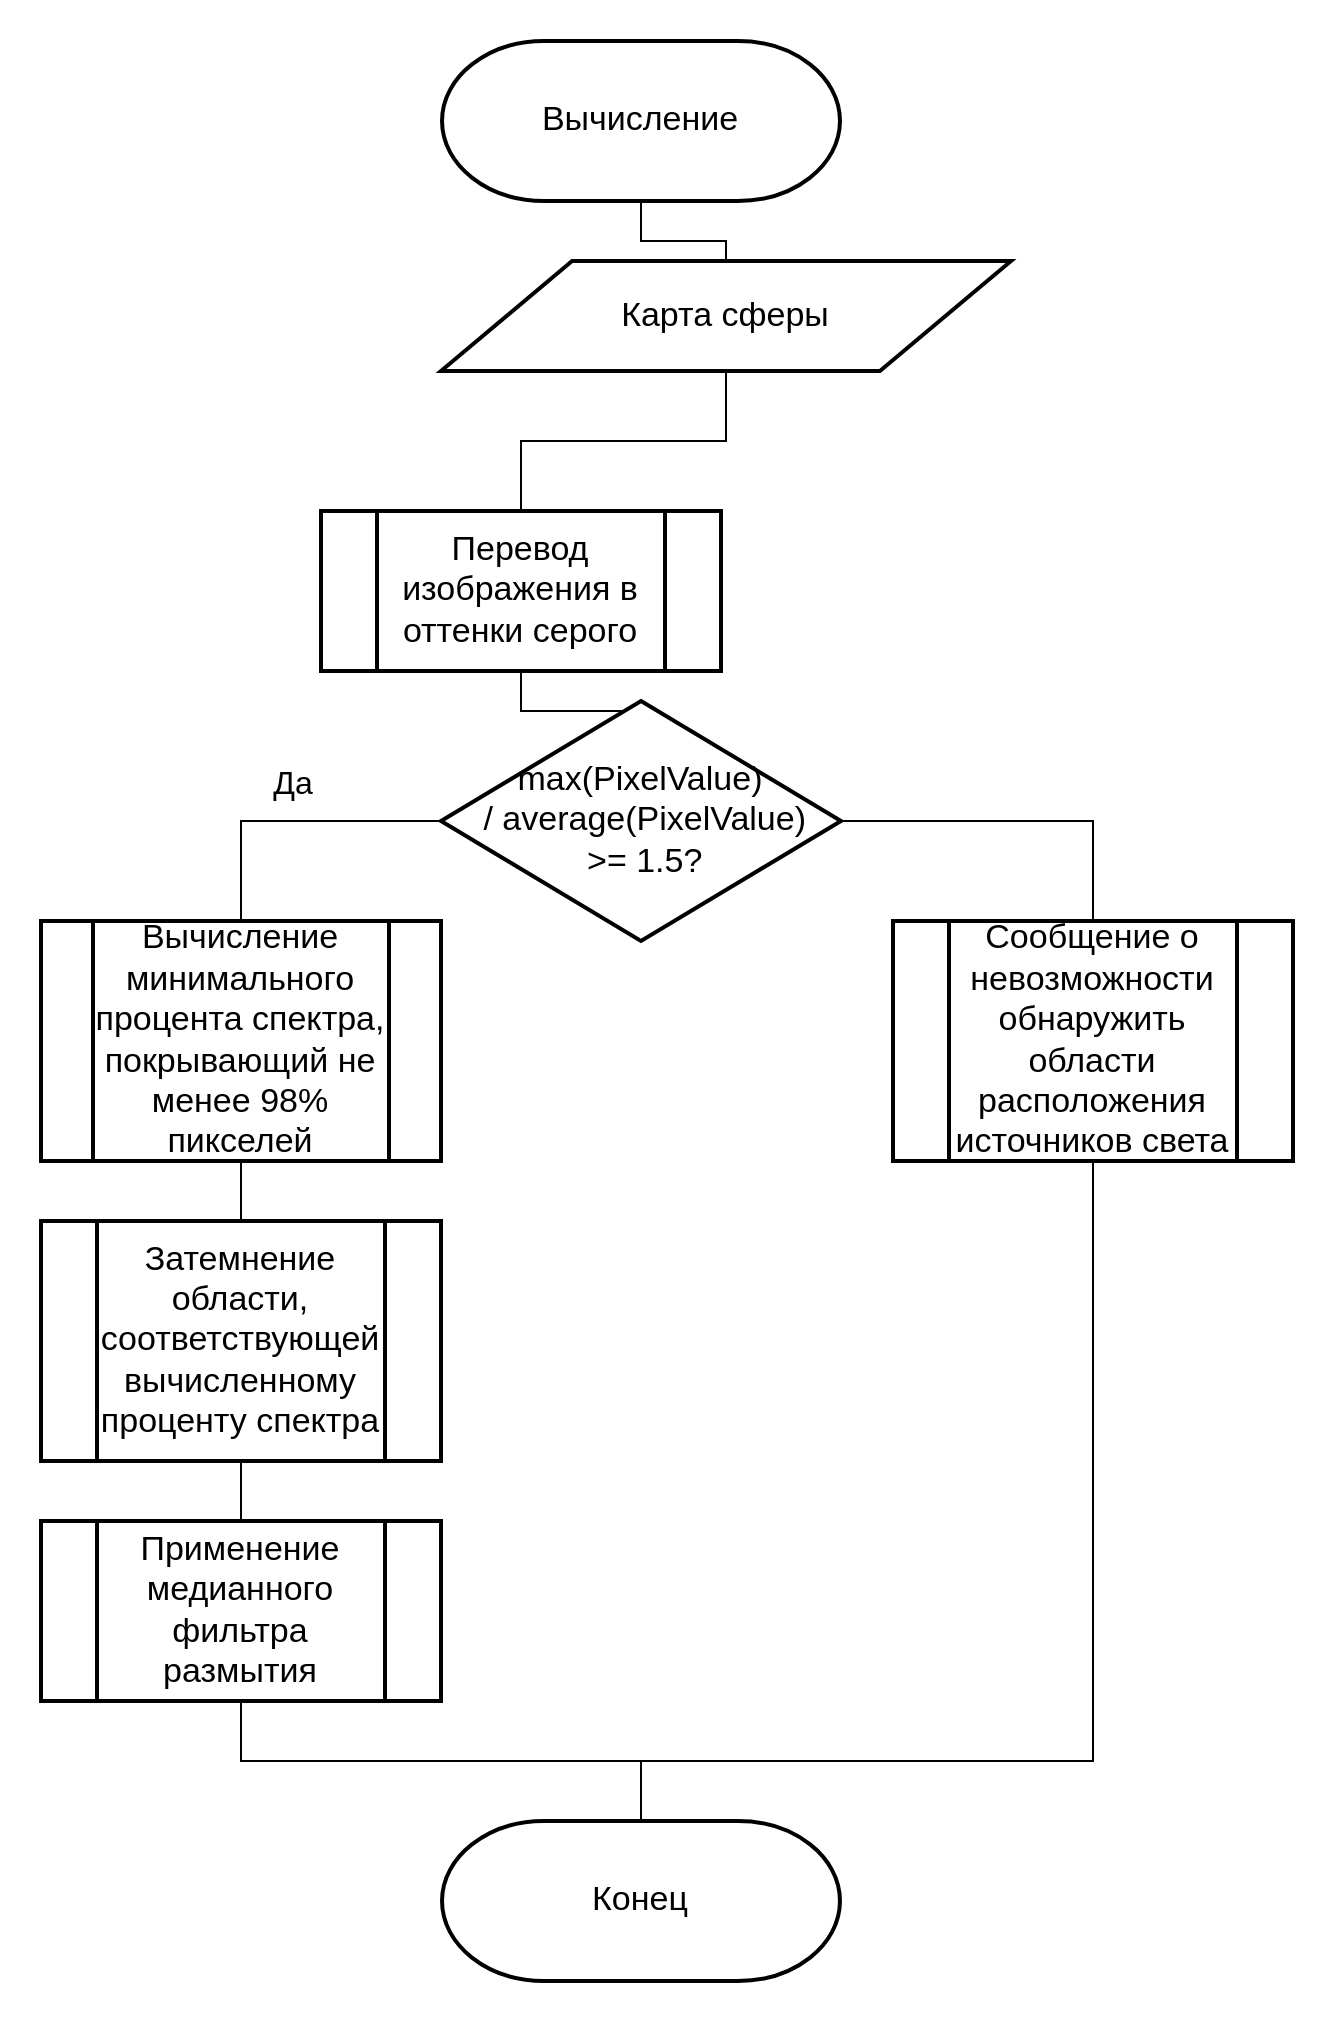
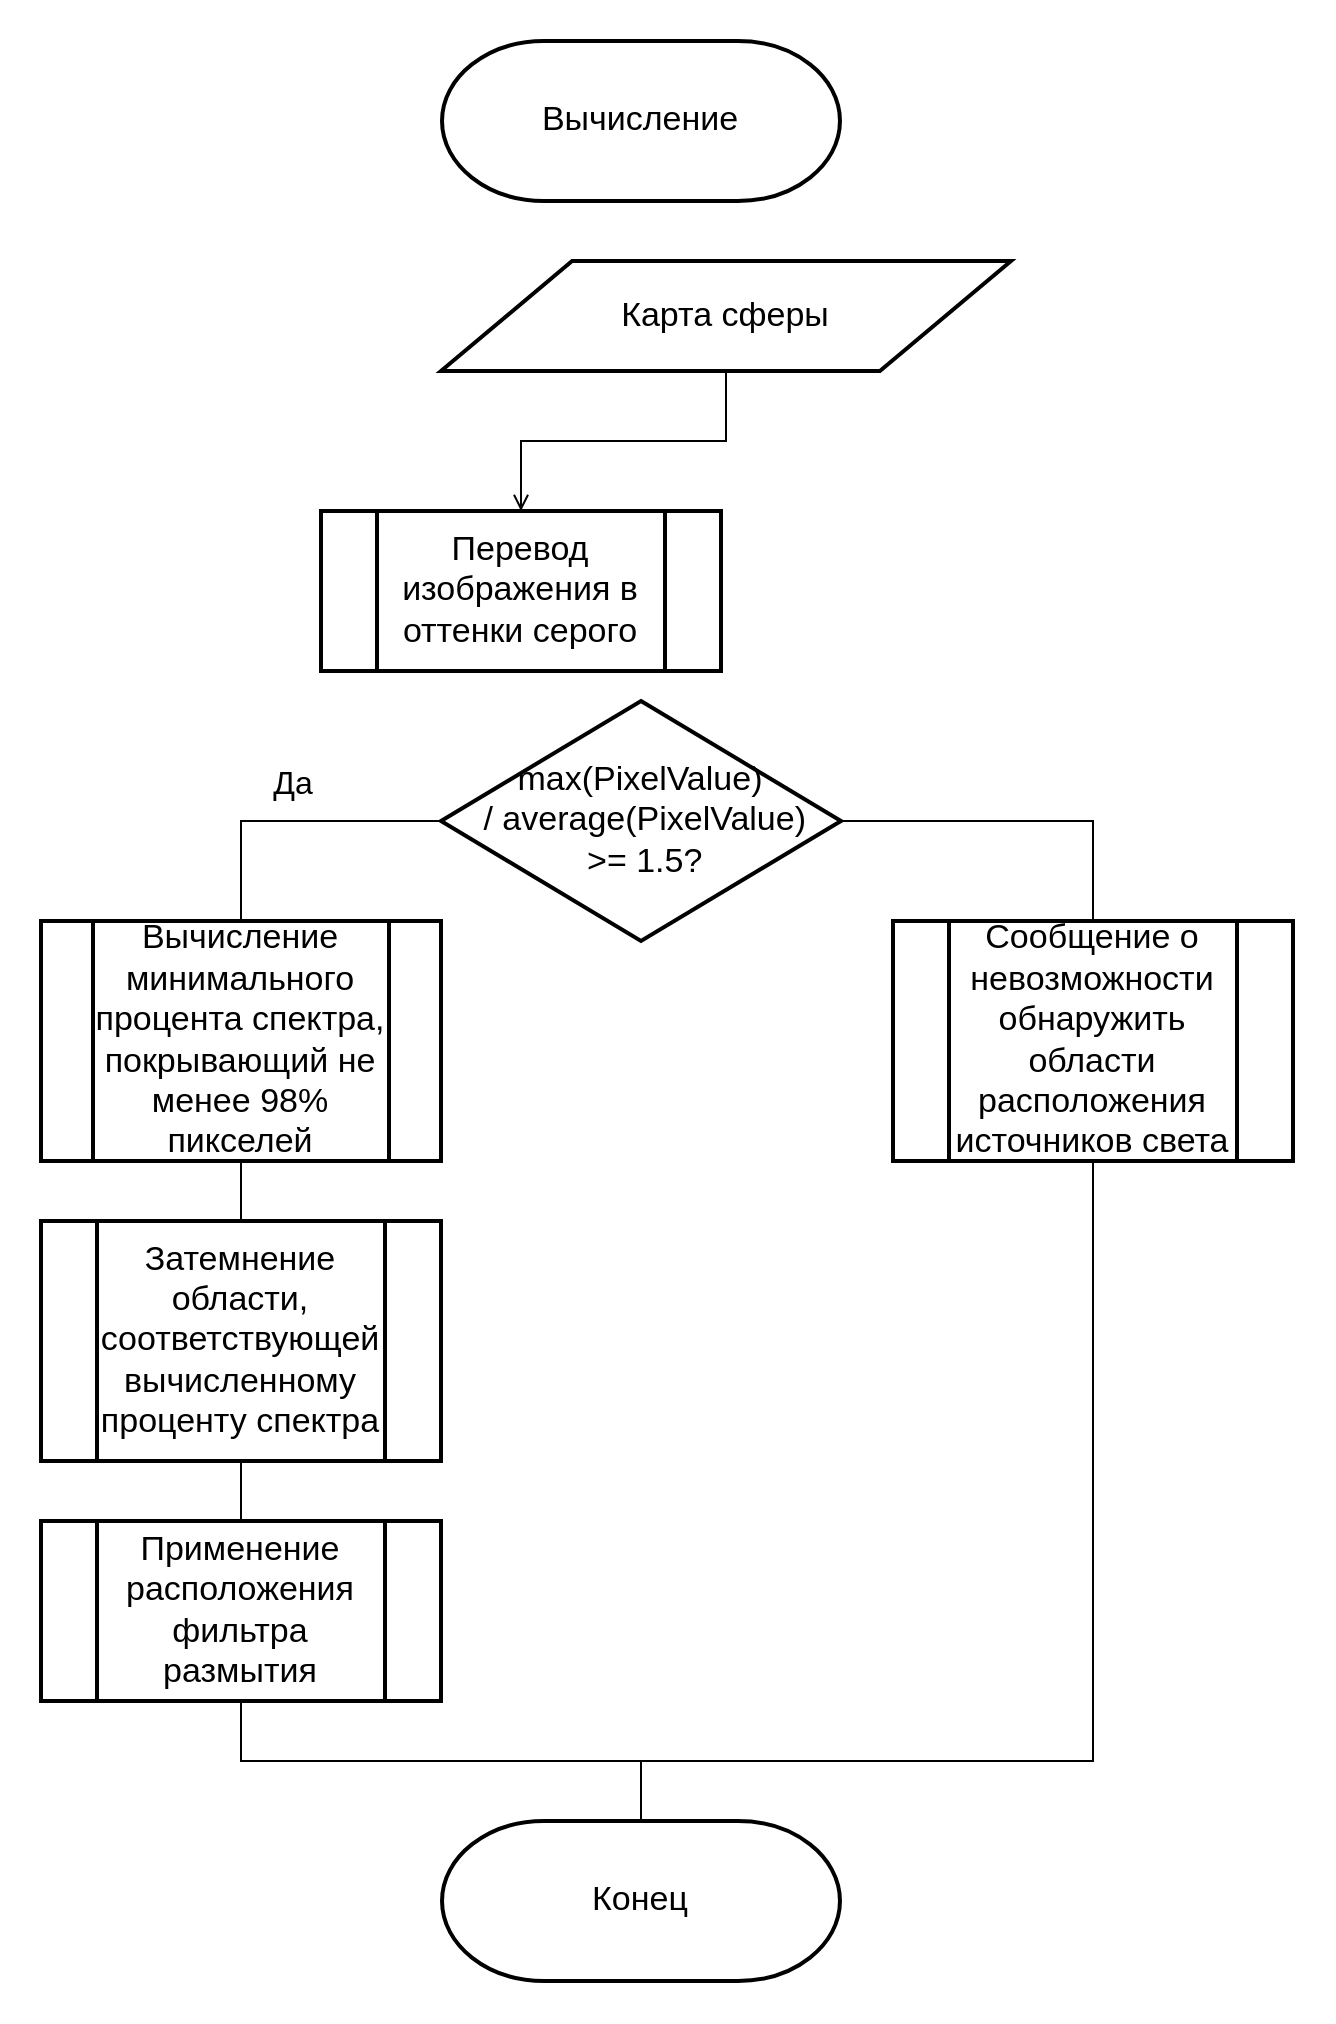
  <mxCell id="0" />
  <mxCell id="1" parent="0" />
- <mxCell id="2" style="edgeStyle=orthogonalEdgeStyle;rounded=0;orthogonalLoop=1;jettySize=auto;html=1;exitX=0.5;exitY=1;exitDx=0;exitDy=0;exitPerimeter=0;entryX=0.5;entryY=0;entryDx=0;entryDy=0;endArrow=none;endFill=0;" parent="1" source="3" target="5" edge="1"><mxGeometry relative="1" as="geometry" /></mxCell>
  <mxCell id="3" value="Вычисление" style="strokeWidth=2;html=1;shape=stencil(xVVNb4MwDP01HJmAaFV7nFh37GWTdnapC1FDgpysH/9+gYBaSukgl0kc8DO85+fYSsBSXUCFQRJJKDFg70GSfCGVXIJRZAObKRy8iFx4cuFq6ULQFWbGYUcgDluBLqMNqQOe+M60DFwWSNzUWbYOojf7Tf2wNFNSWhKupO5lbvKWDLi0/0ZnRxa9vDqZSxu7qLIKJRqkHno1t3FAkHx4K8XTlD49lPqOOt2/lL7nK8V+Smuf7sX3YvHEDm48jD2QW64mHpiXXMc+351XMwdyk92NyLHUImMLyNItZIec1I/cPSyygnq5B4kuXaojXqtnd/P9zH/HILi8YVgs5zMAZfaFWobuH7r0azqHcOY6JGWgbkOPXwDlGFqecC8g76X0CbG6gduzf1zuwsPxXc+mUfyjZZ8zzoTS+GQTLD6YswYdGU6W7hXhk6ndcyHc7TS2EAOCBnV3ZQP8Ag==);whiteSpace=wrap;fontSize=17;" parent="1" vertex="1"><mxGeometry x="195" y="20" width="250" height="80" as="geometry" /></mxCell>
- <mxCell id="4" style="edgeStyle=orthogonalEdgeStyle;rounded=0;orthogonalLoop=1;jettySize=auto;html=1;exitX=0.5;exitY=1;exitDx=0;exitDy=0;entryX=0.5;entryY=0;entryDx=0;entryDy=0;endArrow=none;endFill=0;" parent="1" source="5" target="7" edge="1"><mxGeometry relative="1" as="geometry" /></mxCell>
+ <mxCell id="4" style="edgeStyle=orthogonalEdgeStyle;rounded=0;orthogonalLoop=1;jettySize=auto;html=1;exitX=0.5;exitY=1;exitDx=0;exitDy=0;entryX=0.5;entryY=0;entryDx=0;entryDy=0;endArrow=open;endFill=0;" parent="1" source="5" target="7" edge="1"><mxGeometry relative="1" as="geometry" /></mxCell>
  <mxCell id="5" value="Карта сферы" style="shape=parallelogram;html=1;strokeWidth=2;perimeter=parallelogramPerimeter;whiteSpace=wrap;rounded=0;arcSize=12;size=0.23;fontSize=17;" parent="1" vertex="1"><mxGeometry x="220" y="130" width="285" height="55" as="geometry" /></mxCell>
- <mxCell id="6" style="edgeStyle=orthogonalEdgeStyle;rounded=0;orthogonalLoop=1;jettySize=auto;html=1;exitX=0.5;exitY=1;exitDx=0;exitDy=0;entryX=0.5;entryY=0;entryDx=0;entryDy=0;entryPerimeter=0;endArrow=none;endFill=0;" parent="1" source="7" target="11" edge="1"><mxGeometry relative="1" as="geometry"><mxPoint x="320" y="240" as="sourcePoint" /></mxGeometry></mxCell>
  <mxCell id="7" value="Перевод изображения в оттенки серого" style="verticalLabelPosition=middle;verticalAlign=middle;html=1;shape=process;whiteSpace=wrap;rounded=0;size=0.14;arcSize=6;strokeWidth=2;labelPosition=center;align=center;fontSize=17;" parent="1" vertex="1"><mxGeometry x="160" y="255" width="200" height="80" as="geometry" /></mxCell>
  <mxCell id="8" style="edgeStyle=orthogonalEdgeStyle;rounded=0;orthogonalLoop=1;jettySize=auto;html=1;exitX=0;exitY=0.5;exitDx=0;exitDy=0;exitPerimeter=0;entryX=0.5;entryY=0;entryDx=0;entryDy=0;endArrow=none;endFill=0;" parent="1" source="11" target="13" edge="1"><mxGeometry relative="1" as="geometry" /></mxCell>
  <mxCell id="9" value="Да" style="edgeLabel;html=1;align=center;verticalAlign=middle;resizable=0;points=[];fontSize=16;" parent="8" vertex="1" connectable="0"><mxGeometry y="-4" relative="1" as="geometry"><mxPoint y="-16" as="offset" /></mxGeometry></mxCell>
  <mxCell id="10" style="edgeStyle=orthogonalEdgeStyle;rounded=0;orthogonalLoop=1;jettySize=auto;html=1;exitX=1;exitY=0.5;exitDx=0;exitDy=0;exitPerimeter=0;entryX=0.5;entryY=0;entryDx=0;entryDy=0;endArrow=none;endFill=0;" parent="1" source="11" target="19" edge="1"><mxGeometry relative="1" as="geometry" /></mxCell>
  <mxCell id="11" value="max(PixelValue)&lt;br&gt;&amp;nbsp;/ average(PixelValue)&lt;br style=&quot;font-size: 17px;&quot;&gt;&amp;nbsp;&amp;gt;= 1.5?" style="strokeWidth=2;html=1;shape=mxgraph.flowchart.decision;whiteSpace=wrap;fontSize=17;verticalAlign=middle;" parent="1" vertex="1"><mxGeometry x="220" y="350" width="200" height="120" as="geometry" /></mxCell>
  <mxCell id="12" style="edgeStyle=orthogonalEdgeStyle;rounded=0;orthogonalLoop=1;jettySize=auto;html=1;exitX=0.5;exitY=1;exitDx=0;exitDy=0;entryX=0.5;entryY=0;entryDx=0;entryDy=0;endArrow=none;endFill=0;" parent="1" source="13" target="15" edge="1"><mxGeometry relative="1" as="geometry" /></mxCell>
  <mxCell id="13" value="Вычисление минимального процента спектра, покрывающий не менее 98% пикселей" style="verticalLabelPosition=middle;verticalAlign=middle;html=1;shape=process;whiteSpace=wrap;rounded=0;size=0.13;arcSize=6;strokeWidth=2;labelPosition=center;align=center;fontSize=17;" parent="1" vertex="1"><mxGeometry x="20" y="460" width="200" height="120" as="geometry" /></mxCell>
  <mxCell id="14" style="edgeStyle=orthogonalEdgeStyle;rounded=0;orthogonalLoop=1;jettySize=auto;html=1;exitX=0.5;exitY=1;exitDx=0;exitDy=0;entryX=0.5;entryY=0;entryDx=0;entryDy=0;endArrow=none;endFill=0;" parent="1" source="15" target="17" edge="1"><mxGeometry relative="1" as="geometry" /></mxCell>
  <mxCell id="15" value="Затемнение области, соответствующей вычисленному проценту спектра" style="verticalLabelPosition=middle;verticalAlign=middle;html=1;shape=process;whiteSpace=wrap;rounded=0;size=0.14;arcSize=6;strokeWidth=2;labelPosition=center;align=center;fontSize=17;" parent="1" vertex="1"><mxGeometry x="20" y="610" width="200" height="120" as="geometry" /></mxCell>
  <mxCell id="16" style="edgeStyle=orthogonalEdgeStyle;rounded=0;orthogonalLoop=1;jettySize=auto;html=1;exitX=0.5;exitY=1;exitDx=0;exitDy=0;entryX=0.5;entryY=0;entryDx=0;entryDy=0;entryPerimeter=0;endArrow=none;endFill=0;" parent="1" source="17" edge="1"><mxGeometry relative="1" as="geometry"><Array as="points"><mxPoint x="120" y="880" /><mxPoint x="320" y="880" /></Array><mxPoint x="320" y="930" as="targetPoint" /></mxGeometry></mxCell>
- <mxCell id="17" value="Применение медианного фильтра размытия" style="verticalLabelPosition=middle;verticalAlign=middle;html=1;shape=process;whiteSpace=wrap;rounded=0;size=0.14;arcSize=6;strokeWidth=2;labelPosition=center;align=center;fontSize=17;" parent="1" vertex="1"><mxGeometry x="20" y="760" width="200" height="90" as="geometry" /></mxCell>
+ <mxCell id="17" value="Применение расположения фильтра размытия" style="verticalLabelPosition=middle;verticalAlign=middle;html=1;shape=process;whiteSpace=wrap;rounded=0;size=0.14;arcSize=6;strokeWidth=2;labelPosition=center;align=center;fontSize=17;" parent="1" vertex="1"><mxGeometry x="20" y="760" width="200" height="90" as="geometry" /></mxCell>
  <mxCell id="18" style="edgeStyle=orthogonalEdgeStyle;rounded=0;orthogonalLoop=1;jettySize=auto;html=1;exitX=0.5;exitY=1;exitDx=0;exitDy=0;entryX=0.5;entryY=0;entryDx=0;entryDy=0;entryPerimeter=0;endArrow=none;endFill=0;" parent="1" source="19" edge="1"><mxGeometry relative="1" as="geometry"><Array as="points"><mxPoint x="546" y="880" /><mxPoint x="320" y="880" /></Array><mxPoint x="320" y="930" as="targetPoint" /></mxGeometry></mxCell>
  <mxCell id="19" value="Сообщение о невозможности обнаружить области расположения источников света" style="verticalLabelPosition=middle;verticalAlign=middle;html=1;shape=process;whiteSpace=wrap;rounded=0;size=0.14;arcSize=6;strokeWidth=2;labelPosition=center;align=center;fontSize=17;" parent="1" vertex="1"><mxGeometry x="446" y="460" width="200" height="120" as="geometry" /></mxCell>
  <mxCell id="20" value="Конец" style="strokeWidth=2;html=1;shape=stencil(xVVNb4MwDP01HJmAaFV7nFh37GWTdnapC1FDgpysH/9+gYBaSukgl0kc8DO85+fYSsBSXUCFQRJJKDFg70GSfCGVXIJRZAObKRy8iFx4cuFq6ULQFWbGYUcgDluBLqMNqQOe+M60DFwWSNzUWbYOojf7Tf2wNFNSWhKupO5lbvKWDLi0/0ZnRxa9vDqZSxu7qLIKJRqkHno1t3FAkHx4K8XTlD49lPqOOt2/lL7nK8V+Smuf7sX3YvHEDm48jD2QW64mHpiXXMc+351XMwdyk92NyLHUImMLyNItZIec1I/cPSyygnq5B4kuXaojXqtnd/P9zH/HILi8YVgs5zMAZfaFWobuH7r0azqHcOY6JGWgbkOPXwDlGFqecC8g76X0CbG6gduzf1zuwsPxXc+mUfyjZZ8zzoTS+GQTLD6YswYdGU6W7hXhk6ndcyHc7TS2EAOCBnV3ZQP8Ag==);whiteSpace=wrap;fontSize=17;" vertex="1" parent="1"><mxGeometry x="195" y="910" width="250" height="80" as="geometry" /></mxCell>
